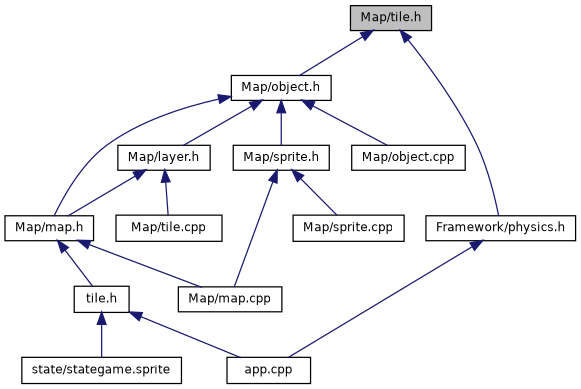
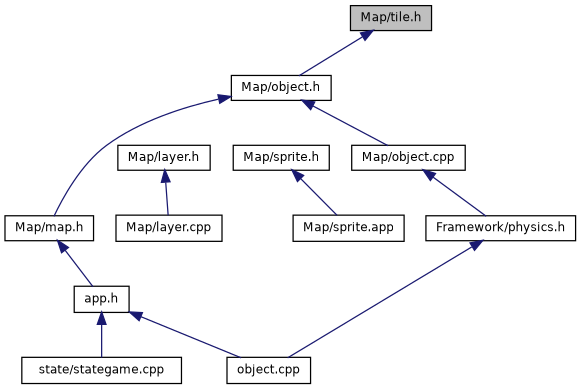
  digraph {
    node [color=black fillcolor=white fontname=Helvetica fontsize=10 shape=record style=filled]
    edge [color=midnightblue dir=back fontname=Helvetica fontsize=10 labelfontname=Helvetica labelfontsize=10 style=solid]
    n1 [fillcolor=grey75 fontcolor=black height=0.2 label="Map/tile.h" width=0.4]
    n2 [height=0.2 label="Map/object.h" width=0.4]
    n3 [height=0.2 label="Framework/physics.h" width=0.4]
    n4 [height=0.2 label="Map/map.h" width=0.4]
    n5 [height=0.2 label="Map/layer.h" width=0.4]
    n6 [height=0.2 label="Map/sprite.h" width=0.4]
    n7 [height=0.2 label="Map/object.cpp" width=0.4]
-   n8 [height=0.2 label="app.cpp" width=0.4]
-   n9 [height=0.2 label="tile.h" width=0.4]
-   n10 [height=0.2 label="Map/map.cpp" width=0.4]
-   n11 [height=0.2 label="Map/tile.cpp" width=0.4]
-   n12 [height=0.2 label="Map/sprite.cpp" width=0.4]
-   n13 [height=0.2 label="state/stategame.sprite" width=0.4]
+   n8 [height=0.2 label="object.cpp" width=0.4]
+   n9 [height=0.2 label="app.h" width=0.4]
+   n11 [height=0.2 label="Map/layer.cpp" width=0.4]
+   n12 [height=0.2 label="Map/sprite.app" width=0.4]
+   n13 [height=0.2 label="state/stategame.cpp" width=0.4]
    n1 -> n2
-   n1 -> n3
+   n7 -> n3
    n2 -> n4
-   n2 -> n5
-   n2 -> n6
    n2 -> n7
    n3 -> n8
    n4 -> n9
-   n4 -> n10
-   n5 -> n4
    n5 -> n11
-   n6 -> n10
    n6 -> n12
    n9 -> n8
    n9 -> n13
  }
